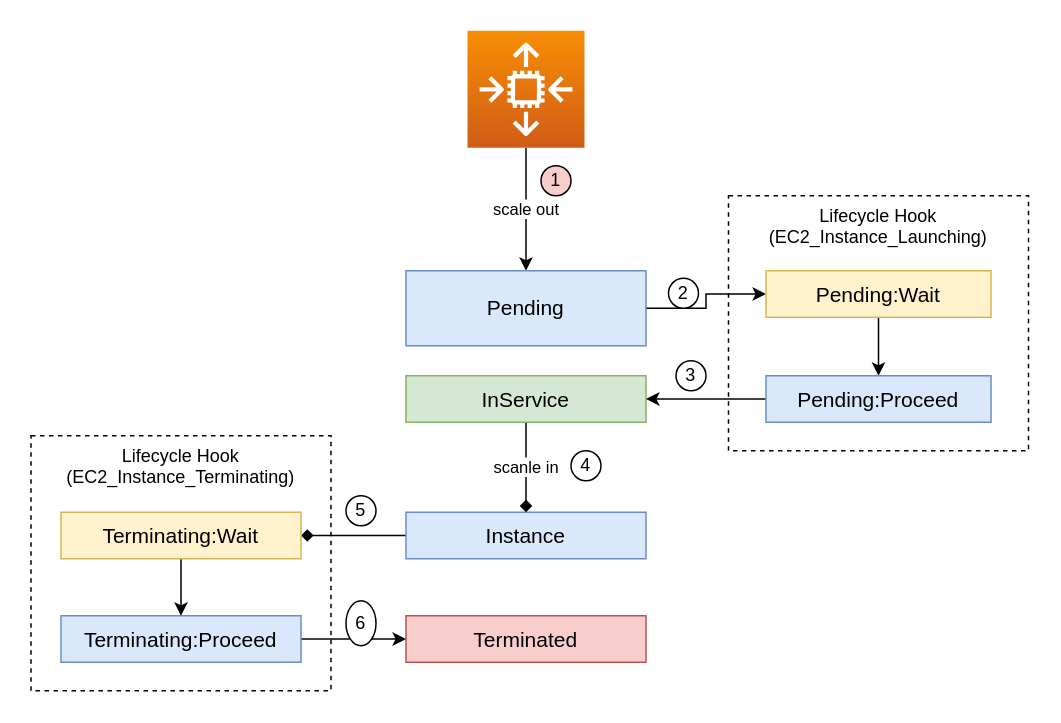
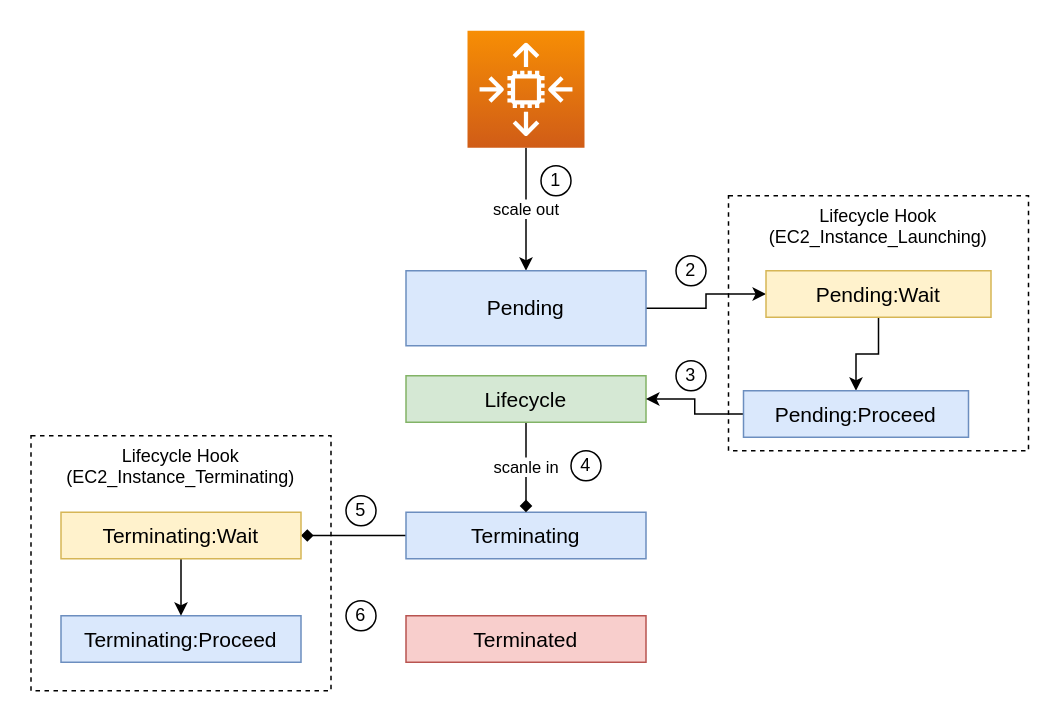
  <mxCell id="0" />
  <mxCell id="1" parent="0" />
  <mxCell id="2" value="scale out" style="edgeStyle=orthogonalEdgeStyle;rounded=0;orthogonalLoop=1;jettySize=auto;html=1;entryX=0.5;entryY=0;entryDx=0;entryDy=0;" edge="1" parent="1" source="3" target="5"><mxGeometry relative="1" as="geometry" /></mxCell>
  <mxCell id="3" value="" style="sketch=0;points=[[0,0,0],[0.25,0,0],[0.5,0,0],[0.75,0,0],[1,0,0],[0,1,0],[0.25,1,0],[0.5,1,0],[0.75,1,0],[1,1,0],[0,0.25,0],[0,0.5,0],[0,0.75,0],[1,0.25,0],[1,0.5,0],[1,0.75,0]];outlineConnect=0;fontColor=#232F3E;gradientColor=#F78E04;gradientDirection=north;fillColor=#D05C17;strokeColor=#ffffff;dashed=0;verticalLabelPosition=bottom;verticalAlign=top;align=center;html=1;fontSize=12;fontStyle=0;aspect=fixed;shape=mxgraph.aws4.resourceIcon;resIcon=mxgraph.aws4.auto_scaling2;" vertex="1" parent="1"><mxGeometry x="311" y="20" width="78" height="78" as="geometry" /></mxCell>
  <mxCell id="4" style="edgeStyle=orthogonalEdgeStyle;rounded=0;orthogonalLoop=1;jettySize=auto;html=1;entryX=0;entryY=0.5;entryDx=0;entryDy=0;" edge="1" parent="1" source="5" target="9"><mxGeometry relative="1" as="geometry" /></mxCell>
  <mxCell id="5" value="Pending" style="rounded=0;whiteSpace=wrap;html=1;fontSize=14;fillColor=#dae8fc;strokeColor=#6c8ebf;" vertex="1" parent="1"><mxGeometry x="270" y="180" width="160" height="50" as="geometry" /></mxCell>
  <mxCell id="6" style="edgeStyle=orthogonalEdgeStyle;rounded=0;orthogonalLoop=1;jettySize=auto;html=1;entryX=1;entryY=0.5;entryDx=0;entryDy=0;endArrow=diamond;" edge="1" parent="1" source="7" target="18"><mxGeometry relative="1" as="geometry" /></mxCell>
- <mxCell id="7" value="Instance" style="rounded=0;whiteSpace=wrap;html=1;fontSize=14;fillColor=#dae8fc;strokeColor=#6c8ebf;" vertex="1" parent="1"><mxGeometry x="270" y="341" width="160" height="31" as="geometry" /></mxCell>
+ <mxCell id="7" value="Terminating" style="rounded=0;whiteSpace=wrap;html=1;fontSize=14;fillColor=#dae8fc;strokeColor=#6c8ebf;" vertex="1" parent="1"><mxGeometry x="270" y="341" width="160" height="31" as="geometry" /></mxCell>
  <mxCell id="8" style="edgeStyle=orthogonalEdgeStyle;rounded=0;orthogonalLoop=1;jettySize=auto;html=1;" edge="1" parent="1" source="9" target="14"><mxGeometry relative="1" as="geometry" /></mxCell>
  <mxCell id="9" value="Pending:Wait" style="rounded=0;whiteSpace=wrap;html=1;fontSize=14;fillColor=#fff2cc;strokeColor=#d6b656;" vertex="1" parent="1"><mxGeometry x="510" y="180" width="150" height="31" as="geometry" /></mxCell>
  <mxCell id="10" value="Terminated" style="rounded=0;whiteSpace=wrap;html=1;fontSize=14;fillColor=#f8cecc;strokeColor=#b85450;" vertex="1" parent="1"><mxGeometry x="270" y="410" width="160" height="31" as="geometry" /></mxCell>
  <mxCell id="11" value="scanle in" style="edgeStyle=orthogonalEdgeStyle;rounded=0;orthogonalLoop=1;jettySize=auto;html=1;endArrow=diamond;" edge="1" parent="1" source="12" target="7"><mxGeometry relative="1" as="geometry" /></mxCell>
- <mxCell id="12" value="InService" style="rounded=0;whiteSpace=wrap;html=1;fontSize=14;fillColor=#d5e8d4;strokeColor=#82b366;" vertex="1" parent="1"><mxGeometry x="270" y="250" width="160" height="31" as="geometry" /></mxCell>
+ <mxCell id="12" value="Lifecycle" style="rounded=0;whiteSpace=wrap;html=1;fontSize=14;fillColor=#d5e8d4;strokeColor=#82b366;" vertex="1" parent="1"><mxGeometry x="270" y="250" width="160" height="31" as="geometry" /></mxCell>
  <mxCell id="13" style="edgeStyle=orthogonalEdgeStyle;rounded=0;orthogonalLoop=1;jettySize=auto;html=1;entryX=1;entryY=0.5;entryDx=0;entryDy=0;" edge="1" parent="1" source="14" target="12"><mxGeometry relative="1" as="geometry" /></mxCell>
- <mxCell id="14" value="Pending:Proceed" style="rounded=0;whiteSpace=wrap;html=1;fontSize=14;fillColor=#dae8fc;strokeColor=#6c8ebf;" vertex="1" parent="1"><mxGeometry x="510" y="250" width="150" height="31" as="geometry" /></mxCell>
- <mxCell id="15" style="edgeStyle=orthogonalEdgeStyle;rounded=0;orthogonalLoop=1;jettySize=auto;html=1;entryX=0;entryY=0.5;entryDx=0;entryDy=0;" edge="1" parent="1" source="16" target="10"><mxGeometry relative="1" as="geometry" /></mxCell>
+ <mxCell id="14" value="Pending:Proceed" style="rounded=0;whiteSpace=wrap;html=1;fontSize=14;fillColor=#dae8fc;strokeColor=#6c8ebf;" vertex="1" parent="1"><mxGeometry x="495" y="260" width="150" height="31" as="geometry" /></mxCell>
  <mxCell id="16" value="Terminating:Proceed" style="rounded=0;whiteSpace=wrap;html=1;fontSize=14;fillColor=#dae8fc;strokeColor=#6c8ebf;" vertex="1" parent="1"><mxGeometry x="40" y="410" width="160" height="31" as="geometry" /></mxCell>
  <mxCell id="17" style="edgeStyle=orthogonalEdgeStyle;rounded=0;orthogonalLoop=1;jettySize=auto;html=1;entryX=0.5;entryY=0;entryDx=0;entryDy=0;" edge="1" parent="1" source="18" target="16"><mxGeometry relative="1" as="geometry" /></mxCell>
  <mxCell id="18" value="Terminating:Wait" style="rounded=0;whiteSpace=wrap;html=1;fontSize=14;fillColor=#fff2cc;strokeColor=#d6b656;" vertex="1" parent="1"><mxGeometry x="40" y="341" width="160" height="31" as="geometry" /></mxCell>
  <mxCell id="19" value="Lifecycle Hook&lt;br&gt;(EC2_Instance_Terminating)" style="rounded=0;whiteSpace=wrap;html=1;fillColor=none;dashed=1;verticalAlign=top;" vertex="1" parent="1"><mxGeometry x="20" y="290" width="200" height="170" as="geometry" /></mxCell>
  <mxCell id="20" value="Lifecycle Hook&lt;br&gt;(EC2_Instance_Launching)" style="rounded=0;whiteSpace=wrap;html=1;fillColor=none;dashed=1;verticalAlign=top;" vertex="1" parent="1"><mxGeometry x="485" y="130" width="200" height="170" as="geometry" /></mxCell>
- <mxCell id="21" value="1" style="ellipse;whiteSpace=wrap;html=1;aspect=fixed;fillColor=#f8cecc;" vertex="1" parent="1"><mxGeometry x="360" y="110" width="20" height="20" as="geometry" /></mxCell>
- <mxCell id="22" value="2" style="ellipse;whiteSpace=wrap;html=1;aspect=fixed;" vertex="1" parent="1"><mxGeometry x="445" y="185" width="20" height="20" as="geometry" /></mxCell>
+ <mxCell id="21" value="1" style="ellipse;whiteSpace=wrap;html=1;aspect=fixed;" vertex="1" parent="1"><mxGeometry x="360" y="110" width="20" height="20" as="geometry" /></mxCell>
+ <mxCell id="22" value="2" style="ellipse;whiteSpace=wrap;html=1;aspect=fixed;" vertex="1" parent="1"><mxGeometry x="450" y="170" width="20" height="20" as="geometry" /></mxCell>
  <mxCell id="23" value="3" style="ellipse;whiteSpace=wrap;html=1;aspect=fixed;" vertex="1" parent="1"><mxGeometry x="450" y="240" width="20" height="20" as="geometry" /></mxCell>
  <mxCell id="24" value="4" style="ellipse;whiteSpace=wrap;html=1;aspect=fixed;" vertex="1" parent="1"><mxGeometry x="380" y="300" width="20" height="20" as="geometry" /></mxCell>
  <mxCell id="25" value="5" style="ellipse;whiteSpace=wrap;html=1;aspect=fixed;" vertex="1" parent="1"><mxGeometry x="230" y="330" width="20" height="20" as="geometry" /></mxCell>
- <mxCell id="26" value="6" style="ellipse;whiteSpace=wrap;html=1;aspect=fixed;" vertex="1" parent="1"><mxGeometry x="230" y="400" width="20" height="30" as="geometry" /></mxCell>
+ <mxCell id="26" value="6" style="ellipse;whiteSpace=wrap;html=1;aspect=fixed;" vertex="1" parent="1"><mxGeometry x="230" y="400" width="20" height="20" as="geometry" /></mxCell>
